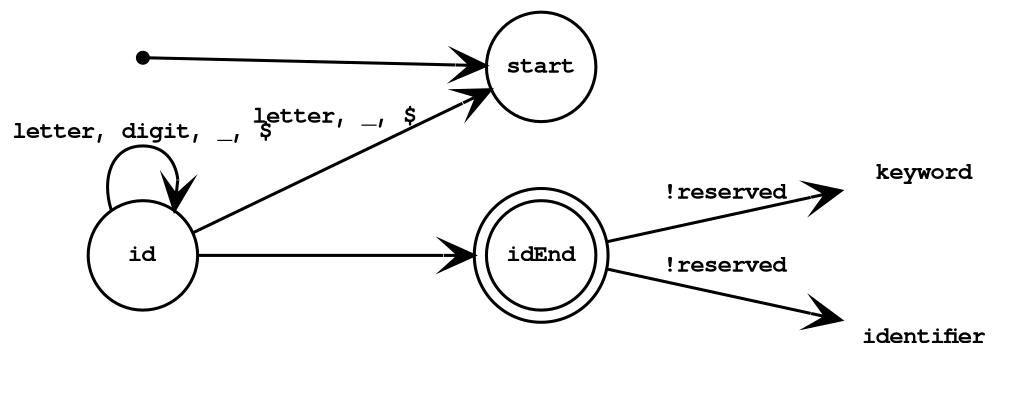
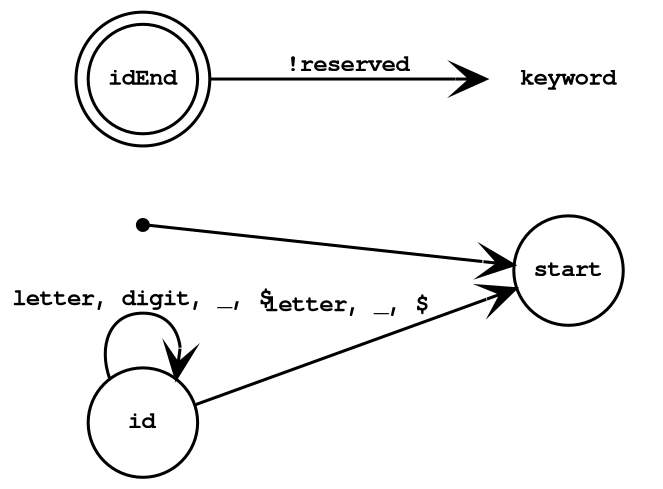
  digraph {
    rankdir=LR
    node [fixedsize=true fontname="Courier Bold" fontsize=8 shape=circle]
    edge [arrowhead=vee fontname="Courier Bold" fontsize=8]
    n1 [shape=point]
    n2 [label=start]
    n3 [label=id]
    n4 [label=idEnd shape=doublecircle]
    n5 [label=keyword shape=plaintext]
-   n6 [label=identifier shape=plaintext]
    n1 -> n2
    n3 -> n2 [label="letter, _, $"]
    n3 -> n3 [label="letter, digit, _, $"]
-   n3 -> n4
    n4 -> n5 [label="!reserved"]
-   n4 -> n6 [label="!reserved"]
  }
